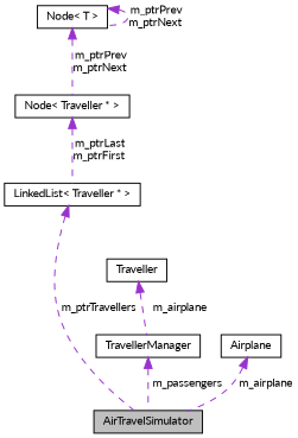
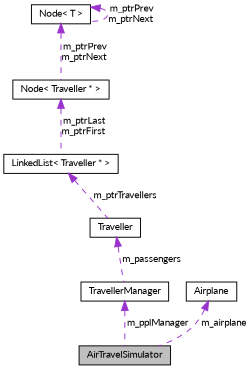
  digraph {
    fontname=Lato
    node [color=black fillcolor=white fontname=Lato fontsize=10 shape=record style=filled]
    edge [color=darkorchid3 dir=back fontname=Lato fontsize=10 labelfontname=Helvetica labelfontsize=10 style=dashed]
    n1 [fillcolor=grey75 fontcolor=black height=0.2 label=AirTravelSimulator width=0.4]
    n2 [height=0.2 label=TravellerManager width=0.4]
    n3 [height=0.2 label=Traveller width=0.4]
    n4 [height=0.2 label="Node\< Traveller * \>" width=0.4]
    n5 [height=0.2 label="LinkedList\< Traveller * \>" width=0.4]
    n6 [height=0.2 label="Node\< T \>" width=0.4]
    n7 [height=0.2 label=Airplane width=0.4]
-   n2 -> n1 [label=" m_passengers"]
-   n3 -> n2 [label=" m_airplane"]
+   n2 -> n1 [label=" m_pplManager"]
+   n3 -> n2 [label=" m_passengers"]
    n4 -> n5 [label=" m_ptrLast\nm_ptrFirst"]
-   n5 -> n1 [label=" m_ptrTravellers"]
+   n5 -> n3 [label=" m_ptrTravellers"]
    n6 -> n4 [label=" m_ptrPrev\nm_ptrNext"]
    n6 -> n6 [label=" m_ptrPrev\nm_ptrNext"]
    n7 -> n1 [label=" m_airplane"]
  }
